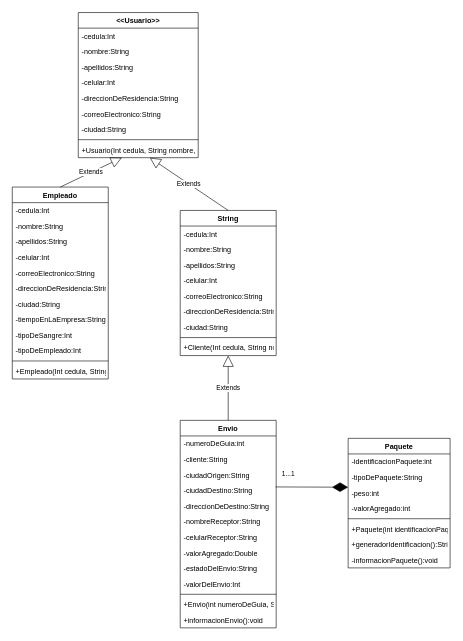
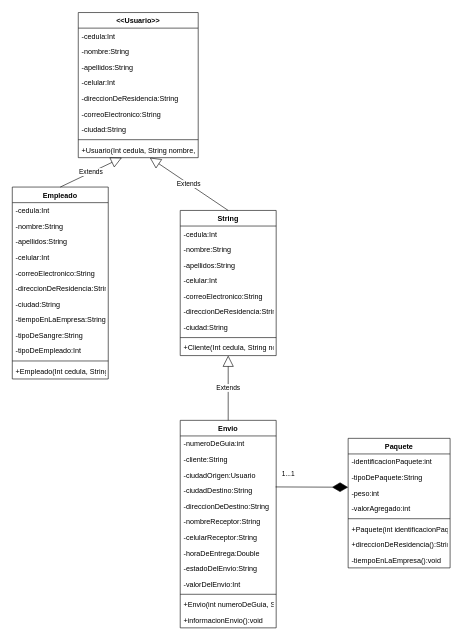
  <mxCell id="0" />
  <mxCell id="1" parent="0" />
  <mxCell id="2" value="Empleado" style="swimlane;fontStyle=1;align=center;verticalAlign=top;childLayout=stackLayout;horizontal=1;startSize=26;horizontalStack=0;resizeParent=1;resizeParentMax=0;resizeLast=0;collapsible=1;marginBottom=0;" vertex="1" parent="1"><mxGeometry x="20" y="311" width="160" height="320" as="geometry" /></mxCell>
  <mxCell id="3" value="-cedula:Int" style="text;strokeColor=none;fillColor=none;align=left;verticalAlign=top;spacingLeft=4;spacingRight=4;overflow=hidden;rotatable=0;points=[[0,0.5],[1,0.5]];portConstraint=eastwest;" vertex="1" parent="2"><mxGeometry y="26" width="160" height="26" as="geometry" /></mxCell>
  <mxCell id="4" value="-nombre:String" style="text;strokeColor=none;fillColor=none;align=left;verticalAlign=top;spacingLeft=4;spacingRight=4;overflow=hidden;rotatable=0;points=[[0,0.5],[1,0.5]];portConstraint=eastwest;" vertex="1" parent="2"><mxGeometry y="52" width="160" height="26" as="geometry" /></mxCell>
  <mxCell id="5" value="-apellidos:String" style="text;strokeColor=none;fillColor=none;align=left;verticalAlign=top;spacingLeft=4;spacingRight=4;overflow=hidden;rotatable=0;points=[[0,0.5],[1,0.5]];portConstraint=eastwest;" vertex="1" parent="2"><mxGeometry y="78" width="160" height="26" as="geometry" /></mxCell>
  <mxCell id="6" value="-celular:Int" style="text;strokeColor=none;fillColor=none;align=left;verticalAlign=top;spacingLeft=4;spacingRight=4;overflow=hidden;rotatable=0;points=[[0,0.5],[1,0.5]];portConstraint=eastwest;" vertex="1" parent="2"><mxGeometry y="104" width="160" height="26" as="geometry" /></mxCell>
  <mxCell id="7" value="-correoElectronico:String" style="text;strokeColor=none;fillColor=none;align=left;verticalAlign=top;spacingLeft=4;spacingRight=4;overflow=hidden;rotatable=0;points=[[0,0.5],[1,0.5]];portConstraint=eastwest;" vertex="1" parent="2"><mxGeometry y="130" width="160" height="26" as="geometry" /></mxCell>
  <mxCell id="8" value="-direccionDeResidencia:String" style="text;strokeColor=none;fillColor=none;align=left;verticalAlign=top;spacingLeft=4;spacingRight=4;overflow=hidden;rotatable=0;points=[[0,0.5],[1,0.5]];portConstraint=eastwest;" vertex="1" parent="2"><mxGeometry y="156" width="160" height="26" as="geometry" /></mxCell>
  <mxCell id="9" value="-ciudad:String" style="text;strokeColor=none;fillColor=none;align=left;verticalAlign=top;spacingLeft=4;spacingRight=4;overflow=hidden;rotatable=0;points=[[0,0.5],[1,0.5]];portConstraint=eastwest;" vertex="1" parent="2"><mxGeometry y="182" width="160" height="26" as="geometry" /></mxCell>
  <mxCell id="10" value="-tiempoEnLaEmpresa:String" style="text;strokeColor=none;fillColor=none;align=left;verticalAlign=top;spacingLeft=4;spacingRight=4;overflow=hidden;rotatable=0;points=[[0,0.5],[1,0.5]];portConstraint=eastwest;" vertex="1" parent="2"><mxGeometry y="208" width="160" height="26" as="geometry" /></mxCell>
- <mxCell id="11" value="-tipoDeSangre:Int" style="text;strokeColor=none;fillColor=none;align=left;verticalAlign=top;spacingLeft=4;spacingRight=4;overflow=hidden;rotatable=0;points=[[0,0.5],[1,0.5]];portConstraint=eastwest;" vertex="1" parent="2"><mxGeometry y="234" width="160" height="26" as="geometry" /></mxCell>
+ <mxCell id="11" value="-tipoDeSangre:String" style="text;strokeColor=none;fillColor=none;align=left;verticalAlign=top;spacingLeft=4;spacingRight=4;overflow=hidden;rotatable=0;points=[[0,0.5],[1,0.5]];portConstraint=eastwest;" vertex="1" parent="2"><mxGeometry y="234" width="160" height="26" as="geometry" /></mxCell>
  <mxCell id="12" value="-tipoDeEmpleado:Int" style="text;strokeColor=none;fillColor=none;align=left;verticalAlign=top;spacingLeft=4;spacingRight=4;overflow=hidden;rotatable=0;points=[[0,0.5],[1,0.5]];portConstraint=eastwest;" vertex="1" parent="2"><mxGeometry y="260" width="160" height="26" as="geometry" /></mxCell>
  <mxCell id="13" value="" style="line;strokeWidth=1;fillColor=none;align=left;verticalAlign=middle;spacingTop=-1;spacingLeft=3;spacingRight=3;rotatable=0;labelPosition=right;points=[];portConstraint=eastwest;strokeColor=inherit;" vertex="1" parent="2"><mxGeometry y="286" width="160" height="8" as="geometry" /></mxCell>
  <mxCell id="14" value="+Empleado(Int cedula, String nombre, String apellidos, Int celular, String correoElectronico, String direccionDeResidencia, String ciudad, String tiempoEnLaEmpresa, String tipoDeSangre, String tipoDeEmpleado)&#10;" style="text;strokeColor=none;fillColor=none;align=left;verticalAlign=top;spacingLeft=4;spacingRight=4;overflow=hidden;rotatable=0;points=[[0,0.5],[1,0.5]];portConstraint=eastwest;" vertex="1" parent="2"><mxGeometry y="294" width="160" height="26" as="geometry" /></mxCell>
  <mxCell id="15" value="String" style="swimlane;fontStyle=1;align=center;verticalAlign=top;childLayout=stackLayout;horizontal=1;startSize=26;horizontalStack=0;resizeParent=1;resizeParentMax=0;resizeLast=0;collapsible=1;marginBottom=0;" vertex="1" parent="1"><mxGeometry x="300" y="350" width="160" height="242" as="geometry" /></mxCell>
  <mxCell id="16" value="-cedula:Int" style="text;strokeColor=none;fillColor=none;align=left;verticalAlign=top;spacingLeft=4;spacingRight=4;overflow=hidden;rotatable=0;points=[[0,0.5],[1,0.5]];portConstraint=eastwest;" vertex="1" parent="15"><mxGeometry y="26" width="160" height="26" as="geometry" /></mxCell>
  <mxCell id="17" value="-nombre:String" style="text;strokeColor=none;fillColor=none;align=left;verticalAlign=top;spacingLeft=4;spacingRight=4;overflow=hidden;rotatable=0;points=[[0,0.5],[1,0.5]];portConstraint=eastwest;" vertex="1" parent="15"><mxGeometry y="52" width="160" height="26" as="geometry" /></mxCell>
  <mxCell id="18" value="-apellidos:String" style="text;strokeColor=none;fillColor=none;align=left;verticalAlign=top;spacingLeft=4;spacingRight=4;overflow=hidden;rotatable=0;points=[[0,0.5],[1,0.5]];portConstraint=eastwest;" vertex="1" parent="15"><mxGeometry y="78" width="160" height="26" as="geometry" /></mxCell>
  <mxCell id="19" value="-celular:Int" style="text;strokeColor=none;fillColor=none;align=left;verticalAlign=top;spacingLeft=4;spacingRight=4;overflow=hidden;rotatable=0;points=[[0,0.5],[1,0.5]];portConstraint=eastwest;" vertex="1" parent="15"><mxGeometry y="104" width="160" height="26" as="geometry" /></mxCell>
  <mxCell id="20" value="-correoElectronico:String" style="text;strokeColor=none;fillColor=none;align=left;verticalAlign=top;spacingLeft=4;spacingRight=4;overflow=hidden;rotatable=0;points=[[0,0.5],[1,0.5]];portConstraint=eastwest;" vertex="1" parent="15"><mxGeometry y="130" width="160" height="26" as="geometry" /></mxCell>
  <mxCell id="21" value="-direccionDeResidencia:String" style="text;strokeColor=none;fillColor=none;align=left;verticalAlign=top;spacingLeft=4;spacingRight=4;overflow=hidden;rotatable=0;points=[[0,0.5],[1,0.5]];portConstraint=eastwest;" vertex="1" parent="15"><mxGeometry y="156" width="160" height="26" as="geometry" /></mxCell>
  <mxCell id="22" value="-ciudad:String" style="text;strokeColor=none;fillColor=none;align=left;verticalAlign=top;spacingLeft=4;spacingRight=4;overflow=hidden;rotatable=0;points=[[0,0.5],[1,0.5]];portConstraint=eastwest;" vertex="1" parent="15"><mxGeometry y="182" width="160" height="26" as="geometry" /></mxCell>
  <mxCell id="23" value="" style="line;strokeWidth=1;fillColor=none;align=left;verticalAlign=middle;spacingTop=-1;spacingLeft=3;spacingRight=3;rotatable=0;labelPosition=right;points=[];portConstraint=eastwest;strokeColor=inherit;" vertex="1" parent="15"><mxGeometry y="208" width="160" height="8" as="geometry" /></mxCell>
  <mxCell id="24" value="+Cliente(Int cedula, String nombre, String apellidos, Int celular, String correoElectronico, String direccionDeResidencia, String ciudad)" style="text;strokeColor=none;fillColor=none;align=left;verticalAlign=top;spacingLeft=4;spacingRight=4;overflow=hidden;rotatable=0;points=[[0,0.5],[1,0.5]];portConstraint=eastwest;" vertex="1" parent="15"><mxGeometry y="216" width="160" height="26" as="geometry" /></mxCell>
  <mxCell id="25" value="&lt;&lt;Usuario&gt;&gt;" style="swimlane;fontStyle=1;align=center;verticalAlign=top;childLayout=stackLayout;horizontal=1;startSize=26;horizontalStack=0;resizeParent=1;resizeParentMax=0;resizeLast=0;collapsible=1;marginBottom=0;" vertex="1" parent="1"><mxGeometry x="130" width="200" height="242" as="geometry" y="20" /></mxCell>
  <mxCell id="26" value="-cedula:Int" style="text;strokeColor=none;fillColor=none;align=left;verticalAlign=top;spacingLeft=4;spacingRight=4;overflow=hidden;rotatable=0;points=[[0,0.5],[1,0.5]];portConstraint=eastwest;" vertex="1" parent="25"><mxGeometry y="26" width="200" height="26" as="geometry" /></mxCell>
  <mxCell id="27" value="-nombre:String" style="text;strokeColor=none;fillColor=none;align=left;verticalAlign=top;spacingLeft=4;spacingRight=4;overflow=hidden;rotatable=0;points=[[0,0.5],[1,0.5]];portConstraint=eastwest;" vertex="1" parent="25"><mxGeometry y="52" width="200" height="26" as="geometry" /></mxCell>
  <mxCell id="28" value="-apellidos:String" style="text;strokeColor=none;fillColor=none;align=left;verticalAlign=top;spacingLeft=4;spacingRight=4;overflow=hidden;rotatable=0;points=[[0,0.5],[1,0.5]];portConstraint=eastwest;" vertex="1" parent="25"><mxGeometry y="78" width="200" height="26" as="geometry" /></mxCell>
  <mxCell id="29" value="-celular:Int" style="text;strokeColor=none;fillColor=none;align=left;verticalAlign=top;spacingLeft=4;spacingRight=4;overflow=hidden;rotatable=0;points=[[0,0.5],[1,0.5]];portConstraint=eastwest;" vertex="1" parent="25"><mxGeometry y="104" width="200" height="26" as="geometry" /></mxCell>
  <mxCell id="30" value="-direccionDeResidencia:String" style="text;strokeColor=none;fillColor=none;align=left;verticalAlign=top;spacingLeft=4;spacingRight=4;overflow=hidden;rotatable=0;points=[[0,0.5],[1,0.5]];portConstraint=eastwest;" vertex="1" parent="25"><mxGeometry y="130" width="200" height="26" as="geometry" /></mxCell>
  <mxCell id="31" value="-correoElectronico:String" style="text;strokeColor=none;fillColor=none;align=left;verticalAlign=top;spacingLeft=4;spacingRight=4;overflow=hidden;rotatable=0;points=[[0,0.5],[1,0.5]];portConstraint=eastwest;" vertex="1" parent="25"><mxGeometry y="156" width="200" height="26" as="geometry" /></mxCell>
  <mxCell id="32" value="-ciudad:String" style="text;strokeColor=none;fillColor=none;align=left;verticalAlign=top;spacingLeft=4;spacingRight=4;overflow=hidden;rotatable=0;points=[[0,0.5],[1,0.5]];portConstraint=eastwest;" vertex="1" parent="25"><mxGeometry y="182" width="200" height="26" as="geometry" /></mxCell>
  <mxCell id="33" value="" style="line;strokeWidth=1;fillColor=none;align=left;verticalAlign=middle;spacingTop=-1;spacingLeft=3;spacingRight=3;rotatable=0;labelPosition=right;points=[];portConstraint=eastwest;strokeColor=inherit;" vertex="1" parent="25"><mxGeometry y="208" width="200" height="8" as="geometry" /></mxCell>
  <mxCell id="34" value="+Usuario(Int cedula, String nombre, String apellidos, Int celular, String correoElectronico, String direccionDeResidencia, String ciudad )" style="text;strokeColor=none;fillColor=none;align=left;verticalAlign=top;spacingLeft=4;spacingRight=4;overflow=hidden;rotatable=0;points=[[0,0.5],[1,0.5]];portConstraint=eastwest;" vertex="1" parent="25"><mxGeometry y="216" width="200" height="26" as="geometry" /></mxCell>
  <mxCell id="35" value="Extends" style="endArrow=block;endSize=16;endFill=0;html=1;rounded=0;exitX=0.5;exitY=0;exitDx=0;exitDy=0;" edge="1" parent="1" source="15" target="34"><mxGeometry width="160" relative="1" as="geometry"><mxPoint x="340" y="290" as="sourcePoint" /><mxPoint x="500" y="290" as="targetPoint" /></mxGeometry></mxCell>
  <mxCell id="36" value="Extends" style="endArrow=block;endSize=16;endFill=0;html=1;rounded=0;exitX=0.5;exitY=0;exitDx=0;exitDy=0;" edge="1" parent="1" source="2" target="34"><mxGeometry width="160" relative="1" as="geometry"><mxPoint x="190" y="310" as="sourcePoint" /><mxPoint x="350" y="310" as="targetPoint" /></mxGeometry></mxCell>
  <mxCell id="37" value="Paquete" style="swimlane;fontStyle=1;align=center;verticalAlign=top;childLayout=stackLayout;horizontal=1;startSize=26;horizontalStack=0;resizeParent=1;resizeParentMax=0;resizeLast=0;collapsible=1;marginBottom=0;" vertex="1" parent="1"><mxGeometry x="580" y="730" width="170" height="216" as="geometry" /></mxCell>
  <mxCell id="38" value="-identificacionPaquete:int" style="text;strokeColor=none;fillColor=none;align=left;verticalAlign=top;spacingLeft=4;spacingRight=4;overflow=hidden;rotatable=0;points=[[0,0.5],[1,0.5]];portConstraint=eastwest;" vertex="1" parent="37"><mxGeometry y="26" width="170" height="26" as="geometry" /></mxCell>
  <mxCell id="39" value="-tipoDePaquete:String" style="text;strokeColor=none;fillColor=none;align=left;verticalAlign=top;spacingLeft=4;spacingRight=4;overflow=hidden;rotatable=0;points=[[0,0.5],[1,0.5]];portConstraint=eastwest;" vertex="1" parent="37"><mxGeometry y="52" width="170" height="26" as="geometry" /></mxCell>
  <mxCell id="40" value="-peso:int" style="text;strokeColor=none;fillColor=none;align=left;verticalAlign=top;spacingLeft=4;spacingRight=4;overflow=hidden;rotatable=0;points=[[0,0.5],[1,0.5]];portConstraint=eastwest;" vertex="1" parent="37"><mxGeometry y="78" width="170" height="26" as="geometry" /></mxCell>
  <mxCell id="41" value="-valorAgregado:int" style="text;strokeColor=none;fillColor=none;align=left;verticalAlign=top;spacingLeft=4;spacingRight=4;overflow=hidden;rotatable=0;points=[[0,0.5],[1,0.5]];portConstraint=eastwest;" vertex="1" parent="37"><mxGeometry y="104" width="170" height="26" as="geometry" /></mxCell>
  <mxCell id="42" value="" style="line;strokeWidth=1;fillColor=none;align=left;verticalAlign=middle;spacingTop=-1;spacingLeft=3;spacingRight=3;rotatable=0;labelPosition=right;points=[];portConstraint=eastwest;strokeColor=inherit;" vertex="1" parent="37"><mxGeometry y="130" width="170" height="8" as="geometry" /></mxCell>
  <mxCell id="43" value="+Paquete(int identificacionPaquete, String tipoDePaquete, int peso, int valorAgreagado)" style="text;strokeColor=none;fillColor=none;align=left;verticalAlign=top;spacingLeft=4;spacingRight=4;overflow=hidden;rotatable=0;points=[[0,0.5],[1,0.5]];portConstraint=eastwest;" vertex="1" parent="37"><mxGeometry y="138" width="170" height="26" as="geometry" /></mxCell>
- <mxCell id="44" value="+generadorIdentificacion():String" style="text;strokeColor=none;fillColor=none;align=left;verticalAlign=top;spacingLeft=4;spacingRight=4;overflow=hidden;rotatable=0;points=[[0,0.5],[1,0.5]];portConstraint=eastwest;" vertex="1" parent="37"><mxGeometry y="164" width="170" height="26" as="geometry" /></mxCell>
- <mxCell id="45" value="-informacionPaquete():void" style="text;strokeColor=none;fillColor=none;align=left;verticalAlign=top;spacingLeft=4;spacingRight=4;overflow=hidden;rotatable=0;points=[[0,0.5],[1,0.5]];portConstraint=eastwest;" vertex="1" parent="37"><mxGeometry y="190" width="170" height="26" as="geometry" /></mxCell>
+ <mxCell id="44" value="+direccionDeResidencia():String" style="text;strokeColor=none;fillColor=none;align=left;verticalAlign=top;spacingLeft=4;spacingRight=4;overflow=hidden;rotatable=0;points=[[0,0.5],[1,0.5]];portConstraint=eastwest;" vertex="1" parent="37"><mxGeometry y="164" width="170" height="26" as="geometry" /></mxCell>
+ <mxCell id="45" value="-tiempoEnLaEmpresa():void" style="text;strokeColor=none;fillColor=none;align=left;verticalAlign=top;spacingLeft=4;spacingRight=4;overflow=hidden;rotatable=0;points=[[0,0.5],[1,0.5]];portConstraint=eastwest;" vertex="1" parent="37"><mxGeometry y="190" width="170" height="26" as="geometry" /></mxCell>
  <mxCell id="46" value="Envio" style="swimlane;fontStyle=1;align=center;verticalAlign=top;childLayout=stackLayout;horizontal=1;startSize=26;horizontalStack=0;resizeParent=1;resizeParentMax=0;resizeLast=0;collapsible=1;marginBottom=0;" vertex="1" parent="1"><mxGeometry x="300" y="700" width="160" height="346" as="geometry" /></mxCell>
  <mxCell id="47" value="-numeroDeGuia:int" style="text;strokeColor=none;fillColor=none;align=left;verticalAlign=top;spacingLeft=4;spacingRight=4;overflow=hidden;rotatable=0;points=[[0,0.5],[1,0.5]];portConstraint=eastwest;" vertex="1" parent="46"><mxGeometry y="26" width="160" height="26" as="geometry" /></mxCell>
  <mxCell id="48" value="-cliente:String" style="text;strokeColor=none;fillColor=none;align=left;verticalAlign=top;spacingLeft=4;spacingRight=4;overflow=hidden;rotatable=0;points=[[0,0.5],[1,0.5]];portConstraint=eastwest;" vertex="1" parent="46"><mxGeometry y="52" width="160" height="26" as="geometry" /></mxCell>
- <mxCell id="49" value="-ciudadOrigen:String" style="text;strokeColor=none;fillColor=none;align=left;verticalAlign=top;spacingLeft=4;spacingRight=4;overflow=hidden;rotatable=0;points=[[0,0.5],[1,0.5]];portConstraint=eastwest;" vertex="1" parent="46"><mxGeometry y="78" width="160" height="26" as="geometry" /></mxCell>
+ <mxCell id="49" value="-ciudadOrigen:Usuario" style="text;strokeColor=none;fillColor=none;align=left;verticalAlign=top;spacingLeft=4;spacingRight=4;overflow=hidden;rotatable=0;points=[[0,0.5],[1,0.5]];portConstraint=eastwest;" vertex="1" parent="46"><mxGeometry y="78" width="160" height="26" as="geometry" /></mxCell>
  <mxCell id="50" value="-ciudadDestino:String" style="text;strokeColor=none;fillColor=none;align=left;verticalAlign=top;spacingLeft=4;spacingRight=4;overflow=hidden;rotatable=0;points=[[0,0.5],[1,0.5]];portConstraint=eastwest;" vertex="1" parent="46"><mxGeometry y="104" width="160" height="26" as="geometry" /></mxCell>
  <mxCell id="51" value="-direccionDeDestino:String" style="text;strokeColor=none;fillColor=none;align=left;verticalAlign=top;spacingLeft=4;spacingRight=4;overflow=hidden;rotatable=0;points=[[0,0.5],[1,0.5]];portConstraint=eastwest;" vertex="1" parent="46"><mxGeometry y="130" width="160" height="26" as="geometry" /></mxCell>
  <mxCell id="52" value="-nombreReceptor:String" style="text;strokeColor=none;fillColor=none;align=left;verticalAlign=top;spacingLeft=4;spacingRight=4;overflow=hidden;rotatable=0;points=[[0,0.5],[1,0.5]];portConstraint=eastwest;" vertex="1" parent="46"><mxGeometry y="156" width="160" height="26" as="geometry" /></mxCell>
  <mxCell id="53" value="-celularReceptor:String" style="text;strokeColor=none;fillColor=none;align=left;verticalAlign=top;spacingLeft=4;spacingRight=4;overflow=hidden;rotatable=0;points=[[0,0.5],[1,0.5]];portConstraint=eastwest;" vertex="1" parent="46"><mxGeometry y="182" width="160" height="26" as="geometry" /></mxCell>
- <mxCell id="54" value="-valorAgregado:Double" style="text;strokeColor=none;fillColor=none;align=left;verticalAlign=top;spacingLeft=4;spacingRight=4;overflow=hidden;rotatable=0;points=[[0,0.5],[1,0.5]];portConstraint=eastwest;" vertex="1" parent="46"><mxGeometry y="208" width="160" height="26" as="geometry" /></mxCell>
+ <mxCell id="54" value="-horaDeEntrega:Double" style="text;strokeColor=none;fillColor=none;align=left;verticalAlign=top;spacingLeft=4;spacingRight=4;overflow=hidden;rotatable=0;points=[[0,0.5],[1,0.5]];portConstraint=eastwest;" vertex="1" parent="46"><mxGeometry y="208" width="160" height="26" as="geometry" /></mxCell>
  <mxCell id="55" value="-estadoDelEnvio:String" style="text;strokeColor=none;fillColor=none;align=left;verticalAlign=top;spacingLeft=4;spacingRight=4;overflow=hidden;rotatable=0;points=[[0,0.5],[1,0.5]];portConstraint=eastwest;" vertex="1" parent="46"><mxGeometry y="234" width="160" height="26" as="geometry" /></mxCell>
  <mxCell id="56" value="-valorDelEnvio:Int" style="text;strokeColor=none;fillColor=none;align=left;verticalAlign=top;spacingLeft=4;spacingRight=4;overflow=hidden;rotatable=0;points=[[0,0.5],[1,0.5]];portConstraint=eastwest;" vertex="1" parent="46"><mxGeometry y="260" width="160" height="26" as="geometry" /></mxCell>
  <mxCell id="57" value="" style="line;strokeWidth=1;fillColor=none;align=left;verticalAlign=middle;spacingTop=-1;spacingLeft=3;spacingRight=3;rotatable=0;labelPosition=right;points=[];portConstraint=eastwest;strokeColor=inherit;" vertex="1" parent="46"><mxGeometry y="286" width="160" height="8" as="geometry" /></mxCell>
  <mxCell id="58" value="+Envio(int numeroDeGuia, String cliente, String ciudadOrigen, String ciudadDestino, String direccionDeDestino, String nombreReceptor, String celularReceptor, Double horaDeEntrega, String estadoDelEnvio, int valorDelEnvio)" style="text;strokeColor=none;fillColor=none;align=left;verticalAlign=top;spacingLeft=4;spacingRight=4;overflow=hidden;rotatable=0;points=[[0,0.5],[1,0.5]];portConstraint=eastwest;" vertex="1" parent="46"><mxGeometry y="294" width="160" height="26" as="geometry" /></mxCell>
  <mxCell id="59" value="+informacionEnvio():void" style="text;strokeColor=none;fillColor=none;align=left;verticalAlign=top;spacingLeft=4;spacingRight=4;overflow=hidden;rotatable=0;points=[[0,0.5],[1,0.5]];portConstraint=eastwest;" vertex="1" parent="46"><mxGeometry y="320" width="160" height="26" as="geometry" /></mxCell>
  <mxCell id="60" value="1...1" style="endArrow=diamondThin;endFill=1;endSize=24;html=1;rounded=0;exitX=0.994;exitY=0.269;exitDx=0;exitDy=0;exitPerimeter=0;" edge="1" parent="1" source="50"><mxGeometry x="-0.655" y="21" width="160" relative="1" as="geometry"><mxPoint x="420" y="811.5" as="sourcePoint" /><mxPoint x="580" y="811.5" as="targetPoint" /><mxPoint as="offset" /></mxGeometry></mxCell>
  <mxCell id="61" value="Extends" style="endArrow=block;endSize=16;endFill=0;html=1;rounded=0;exitX=0.5;exitY=0;exitDx=0;exitDy=0;" edge="1" parent="1" source="46" target="24"><mxGeometry width="160" relative="1" as="geometry"><mxPoint x="501" y="700" as="sourcePoint" /><mxPoint x="370" y="612" as="targetPoint" /></mxGeometry></mxCell>
